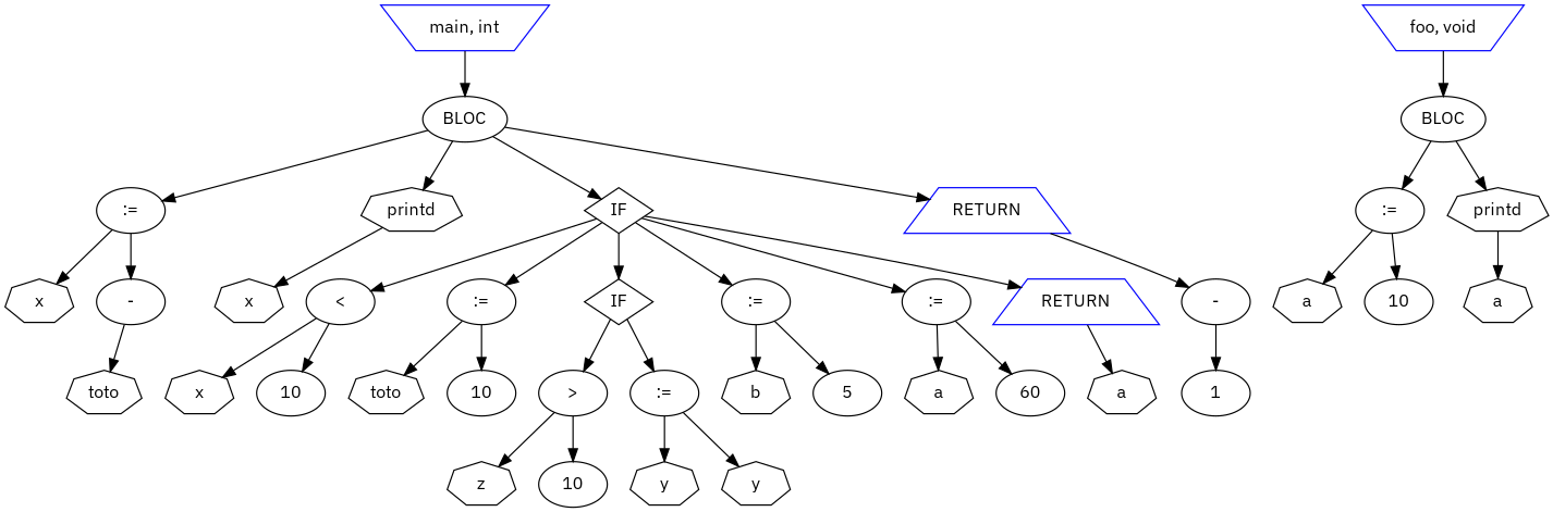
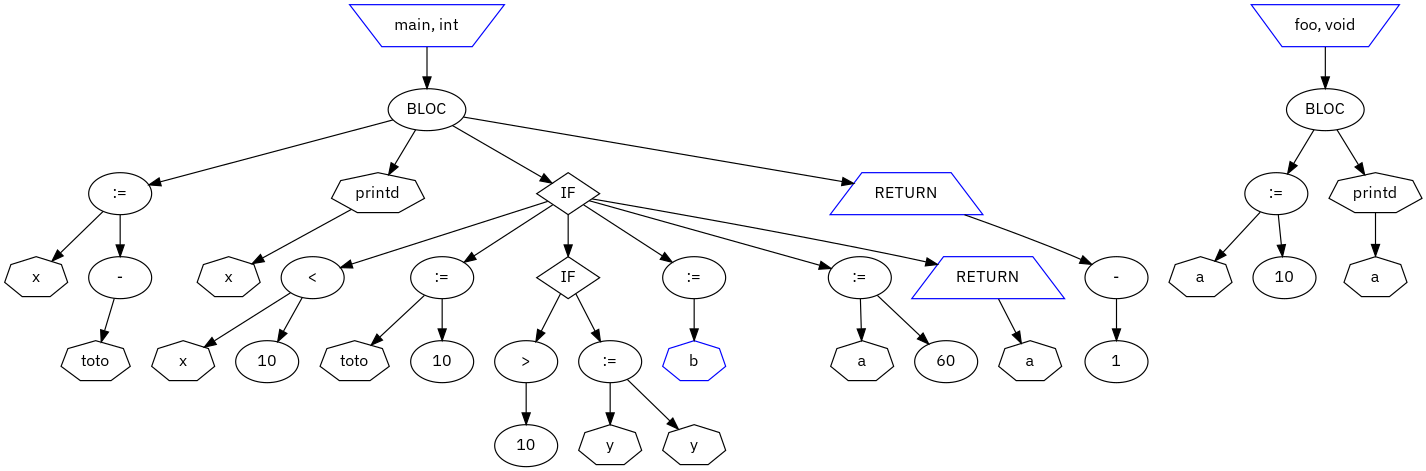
  digraph {
    fontname="IBM Plex Sans"
    node [fontname="IBM Plex Sans"]
    edge [fontname="IBM Plex Sans"]
    n1 [color=blue label="main, int" shape=invtrapezium]
    n2 [label=BLOC]
    n3 [label=":="]
    n4 [label=printd shape=septagon]
    n5 [label=IF shape=diamond]
    n6 [color=blue label=RETURN shape=trapezium]
    n7 [label=x shape=septagon]
    n8 [label="-"]
    n9 [label=x shape=septagon]
    n10 [label="<"]
    n11 [label=":="]
    n12 [label=IF shape=diamond]
    n13 [label=":="]
    n14 [label=":="]
    n15 [color=blue label=RETURN shape=trapezium]
    n16 [label="-"]
    n17 [label=toto shape=septagon]
    n18 [label=x shape=septagon]
    n19 [label=10]
    n20 [label=toto shape=septagon]
    n21 [label=10]
    n22 [label=">"]
    n23 [label=":="]
-   n24 [label=b shape=septagon]
-   n25 [label=5]
+   n24 [label=b shape=septagon color=blue]
    n26 [label=a shape=septagon]
    n27 [label=60]
    n28 [label=a shape=septagon]
-   n29 [label=z shape=septagon]
    n30 [label=10]
    n31 [label=y shape=septagon]
    n32 [label=y shape=septagon]
    n33 [label=1]
    n34 [color=blue label="foo, void" shape=invtrapezium]
    n35 [label=BLOC]
    n36 [label=":="]
    n37 [label=printd shape=septagon]
    n38 [label=a shape=septagon]
    n39 [label=10]
    n40 [label=a shape=septagon]
    n1 -> n2
    n2 -> n3
    n2 -> n4
    n2 -> n5
    n2 -> n6
    n3 -> n7
    n3 -> n8
    n4 -> n9
    n5 -> n10
    n5 -> n11
    n5 -> n12
    n5 -> n13
    n5 -> n14
    n5 -> n15
    n6 -> n16
    n8 -> n17
    n10 -> n18
    n10 -> n19
    n11 -> n20
    n11 -> n21
    n12 -> n22
    n12 -> n23
    n13 -> n24
-   n13 -> n25
    n14 -> n26
    n14 -> n27
    n15 -> n28
    n16 -> n33
-   n22 -> n29
    n22 -> n30
    n23 -> n31
    n23 -> n32
    n34 -> n35
    n35 -> n36
    n35 -> n37
    n36 -> n38
    n36 -> n39
    n37 -> n40
  }
